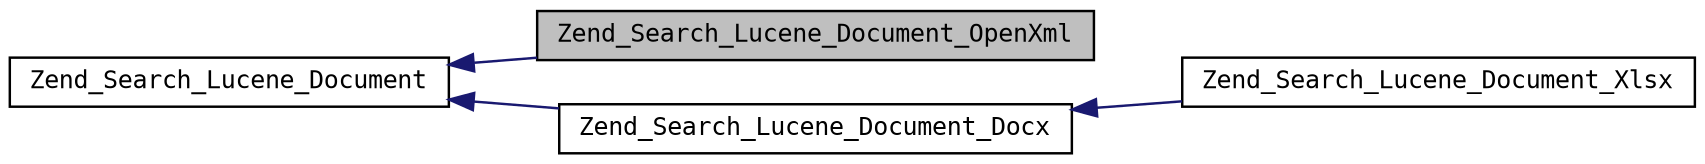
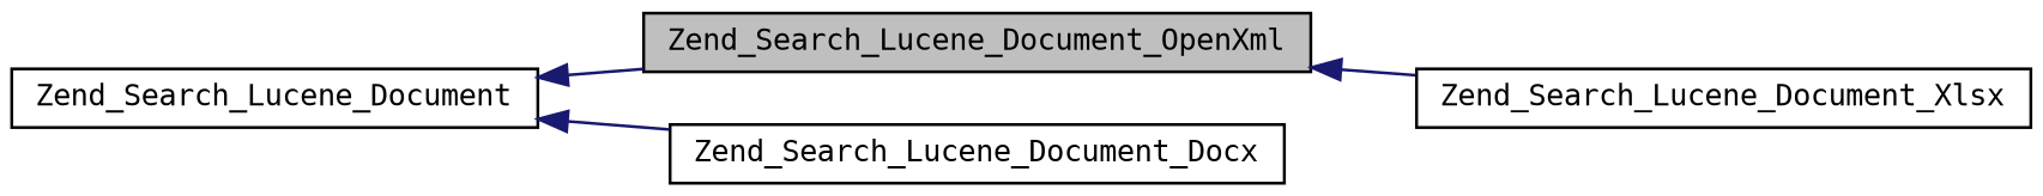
  digraph {
    fontname="DejaVu Sans Mono"
    rankdir=LR
    node [color=black fillcolor=white fontname="DejaVu Sans Mono" fontsize=10 shape=record style=filled]
    edge [color=midnightblue dir=back fontname="DejaVu Sans Mono" fontsize=10 labelfontname=Helvetica labelfontsize=10 style=solid]
    n1 [fillcolor=grey75 fontcolor=black height=0.2 label=Zend_Search_Lucene_Document_OpenXml width=0.4]
    n2 [height=0.2 label=Zend_Search_Lucene_Document_Xlsx width=0.4]
    n3 [height=0.2 label=Zend_Search_Lucene_Document_Docx width=0.4]
    n4 [height=0.2 label=Zend_Search_Lucene_Document width=0.4]
-   n3 -> n2
+   n1 -> n2
    n4 -> n1
    n4 -> n3
  }
